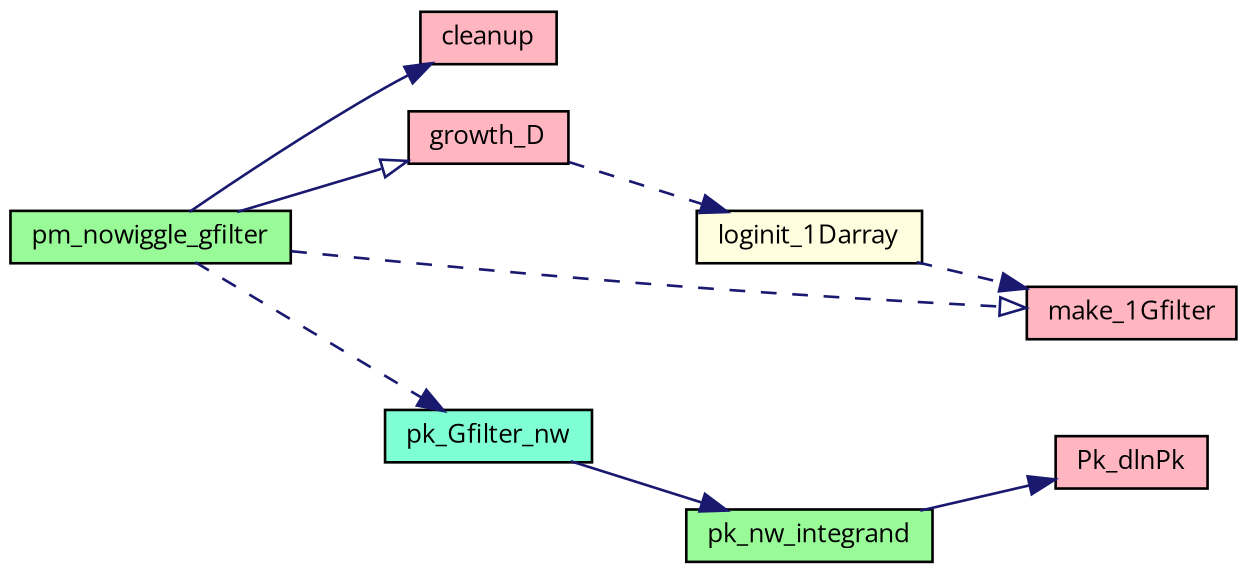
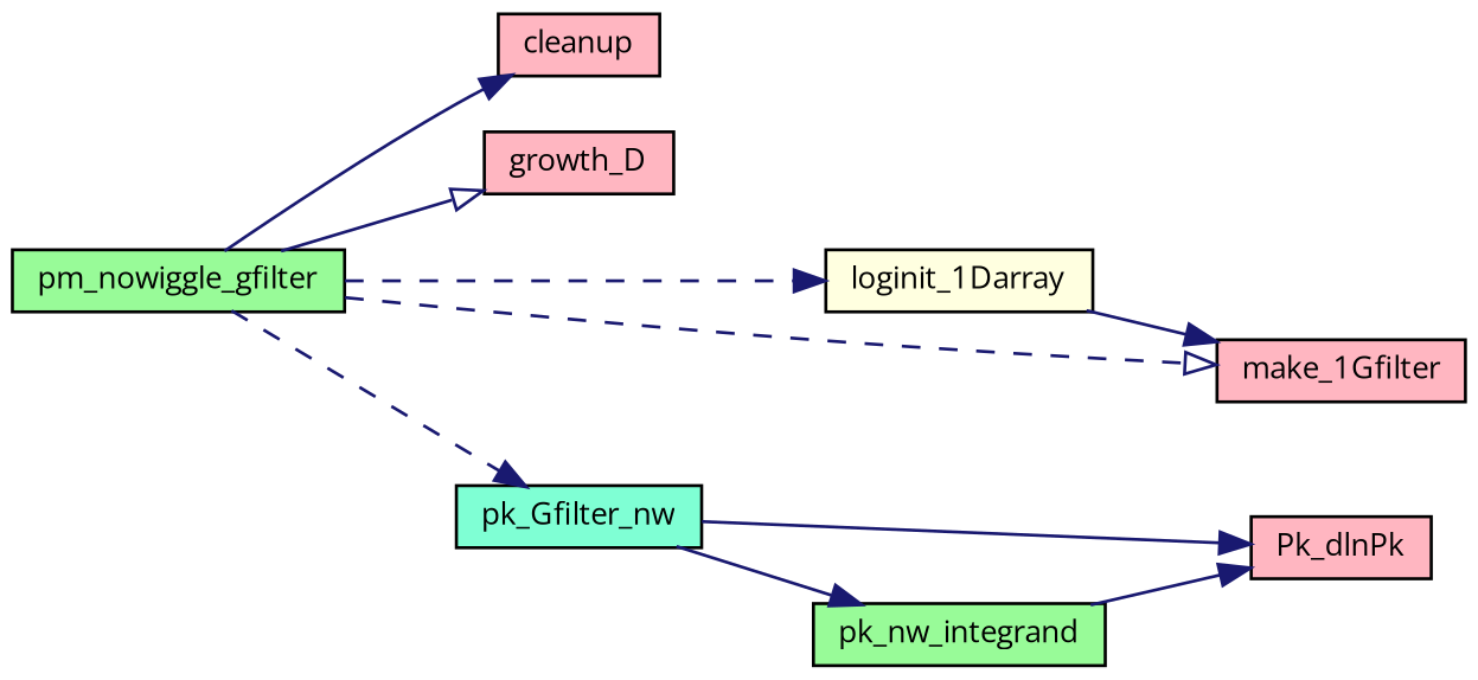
  digraph {
    fontname="Open Sans"
    rankdir=LR
    node [color=black fillcolor=lightpink fontname="Open Sans" fontsize=10 shape=record style=filled]
    edge [arrowhead=normal color=midnightblue fontname="Open Sans" fontsize=10 labelfontname=Helvetica labelfontsize=10 style=solid]
    n1 [fillcolor=palegreen fontcolor=black height=0.2 label=pm_nowiggle_gfilter width=0.4]
    n2 [height=0.2 label=cleanup width=0.4]
    n3 [height=0.2 label=growth_D width=0.4]
    n4 [fillcolor=lightyellow height=0.2 label=loginit_1Darray width=0.4]
    n5 [height=0.2 label=make_1Gfilter width=0.4]
    n6 [fillcolor=aquamarine height=0.2 label=pk_Gfilter_nw width=0.4]
    n7 [height=0.2 label=Pk_dlnPk width=0.4]
    n8 [fillcolor=palegreen height=0.2 label=pk_nw_integrand width=0.4]
    n1 -> n2
    n1 -> n3 [arrowhead=onormal]
-   n3 -> n4 [style=dashed]
+   n1 -> n4 [style=dashed]
    n1 -> n5 [arrowhead=onormal style=dashed]
    n1 -> n6 [style=dashed]
-   n4 -> n5 [style=dashed]
+   n4 -> n5
+   n6 -> n7
    n6 -> n8
    n8 -> n7
  }
